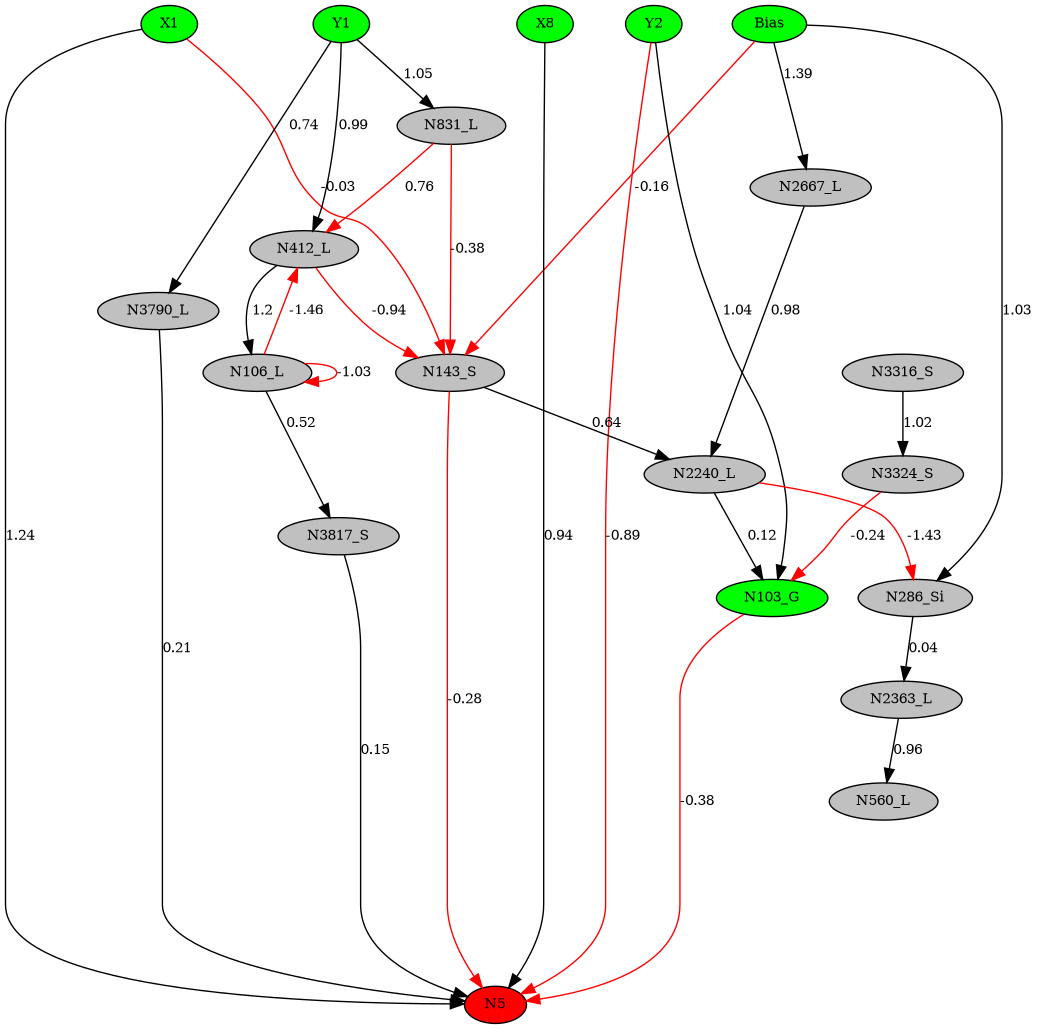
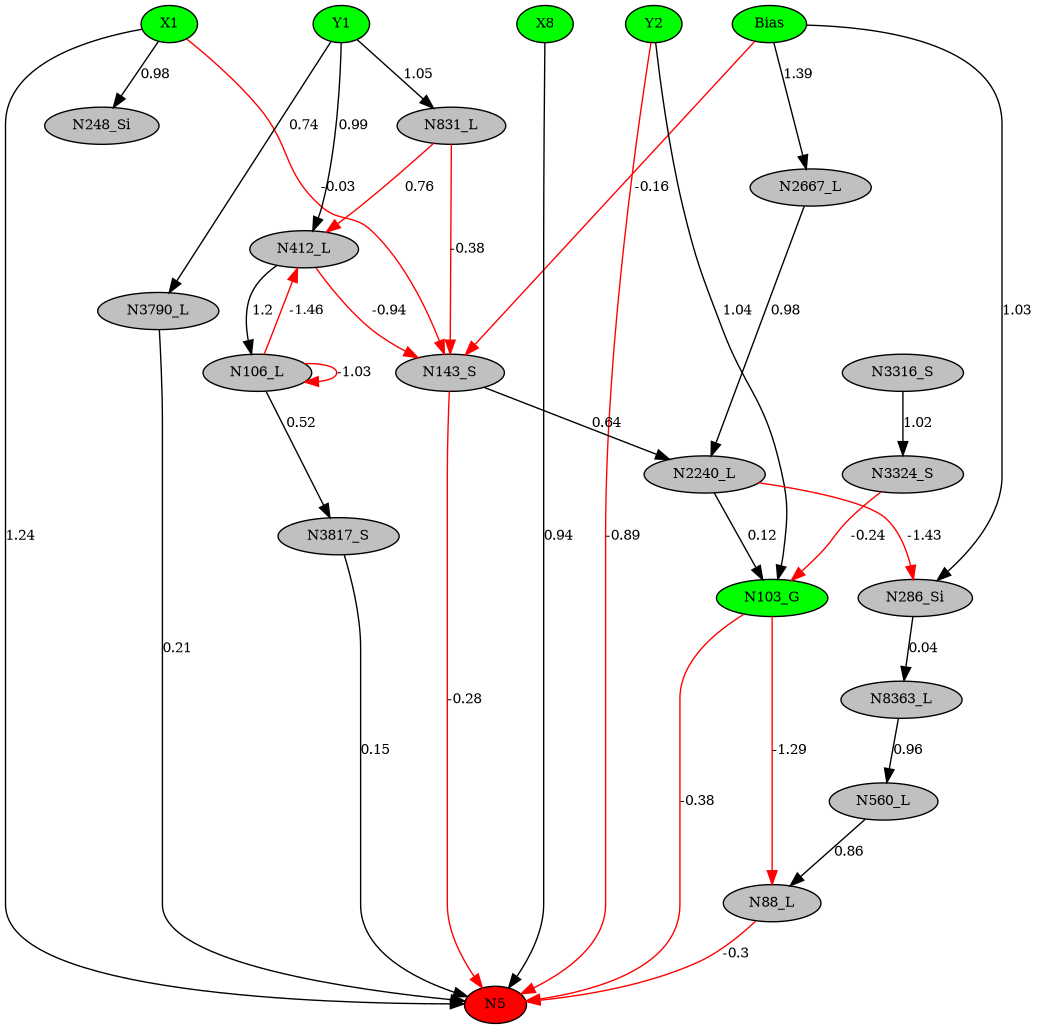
  digraph {
    node [fillcolor=gray fontsize=10 shape=ellipse style=filled]
    edge [color=black fontsize=10]
    N5 [fillcolor=red height=0.1 width=0.1]
    n2 [fillcolor=green height=0.1 label=Bias width=0.1]
    n3 [fillcolor=green height=0.1 label=X1 width=0.1]
    n4 [fillcolor=green height=0.1 label=Y1 width=0.1]
    n5 [fillcolor=green height=0.1 label=X8 width=0.1]
    n6 [fillcolor=green height=0.1 label=Y2 width=0.1]
    n7 [height=0.1 label=N143_S width=0.1]
    n8 [height=0.1 label=N286_Si width=0.1]
    n9 [height=0.1 label=N2667_L width=0.1]
+   n10 [height=0.1 label=N248_Si width=0.1]
    n11 [height=0.1 label=N412_L width=0.1]
    n12 [height=0.1 label=N831_L width=0.1]
    n13 [height=0.1 label=N3790_L width=0.1]
    n14 [fillcolor=green height=0.1 label=N103_G width=0.1]
    n15 [height=0.1 label=N2240_L width=0.1]
-   n16 [height=0.1 label=N2363_L width=0.1]
+   n16 [height=0.1 label=N8363_L width=0.1]
    n17 [height=0.1 label=N106_L width=0.1]
+   n18 [height=0.1 label=N88_L width=0.1]
    n19 [height=0.1 label=N3817_S width=0.1]
    n20 [height=0.1 label=N3316_S width=0.1]
    n21 [height=0.1 label=N3324_S width=0.1]
    n22 [height=0.1 label=N560_L width=0.1]
    subgraph sub_1 {
      rank=same
      N5
    }
    subgraph sub_2 {
      rank=same
      n2
      n3
      n4
      n5
      n6
    }
    n2 -> n7 [arrowType=inv color=red label=-0.16]
    n2 -> n8 [label=1.03]
    n2 -> n9 [label=1.39]
    n3 -> N5 [label=1.24]
    n3 -> n4 [style=invis color="" fontsize=""]
    n3 -> n7 [arrowType=inv color=red label=-0.03]
+   n3 -> n10 [label=0.98]
    n4 -> n5 [style=invis color="" fontsize=""]
    n4 -> n11 [label=0.99]
    n4 -> n12 [label=1.05]
    n4 -> n13 [label=0.74]
    n5 -> N5 [label=0.94]
    n5 -> n6 [style=invis color="" fontsize=""]
    n6 -> N5 [arrowType=inv color=red label=-0.89]
    n6 -> n2 [style=invis color="" fontsize=""]
    n6 -> n14 [label=1.04]
    n7 -> N5 [arrowType=inv color=red label=-0.28]
    n7 -> n15 [label=0.64]
    n8 -> n16 [label=0.04]
    n9 -> n15 [label=0.98]
    n11 -> n7 [arrowType=inv color=red label=-0.94]
    n11 -> n17 [label=1.2]
    n12 -> n7 [arrowType=inv color=red label=-0.38]
    n12 -> n11 [color=red label=0.76]
    n13 -> N5 [label=0.21]
    n14 -> N5 [arrowType=inv color=red label=-0.38]
+   n14 -> n18 [arrowType=inv color=red label=-1.29]
    n15 -> n8 [arrowType=inv color=red label=-1.43]
    n15 -> n14 [label=0.12]
    n16 -> n22 [label=0.96]
    n17 -> n11 [arrowType=inv color=red label=-1.46]
    n17 -> n17 [arrowType=inv color=red label=-1.03]
    n17 -> n19 [label=0.52]
+   n18 -> N5 [arrowType=inv color=red label=-0.3]
    n19 -> N5 [label=0.15]
    n20 -> n21 [label=1.02]
    n21 -> n14 [arrowType=inv color=red label=-0.24]
+   n22 -> n18 [label=0.86]
  }
